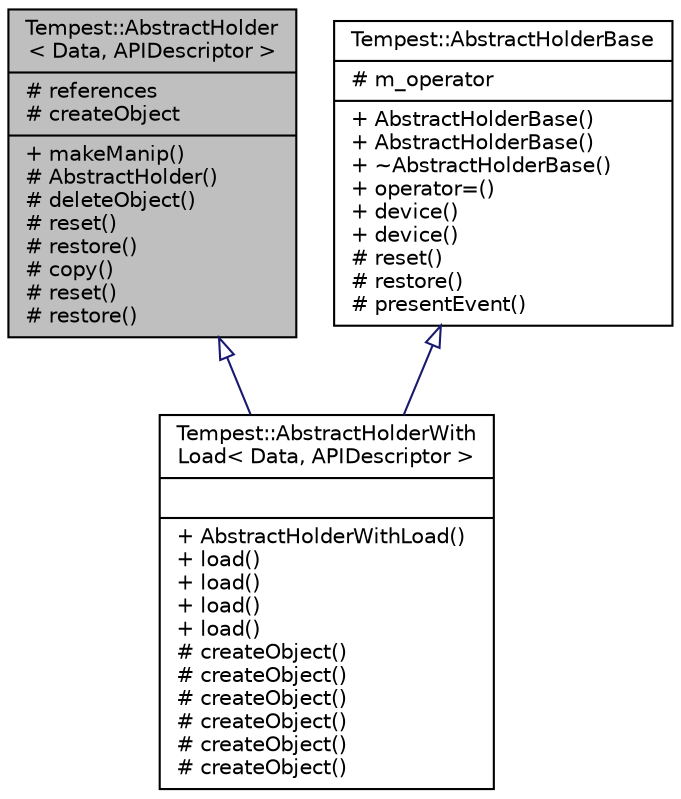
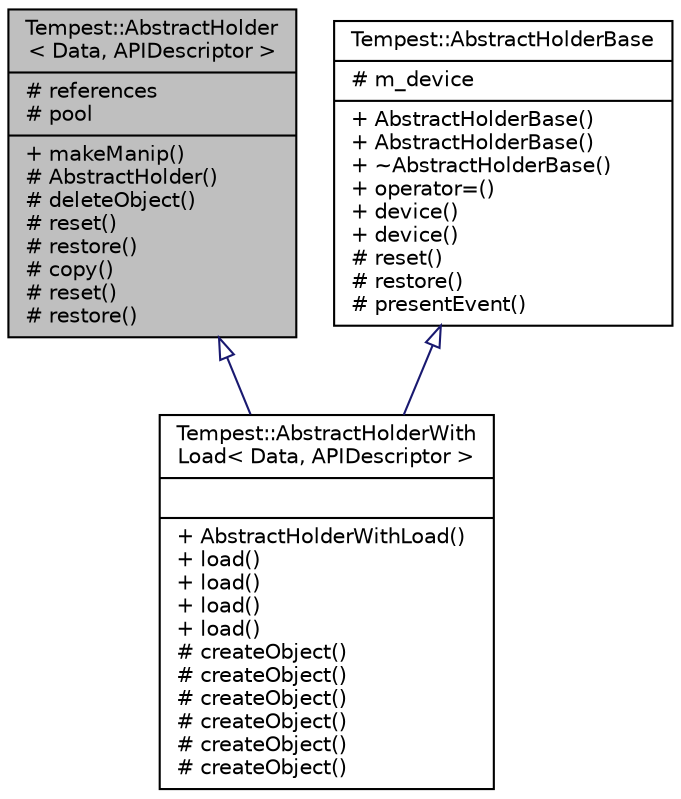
  digraph {
    node [color=black fillcolor=white fontname=Helvetica fontsize=10 shape=record style=filled]
    edge [arrowtail=onormal color=midnightblue dir=back fontname=Helvetica fontsize=10 labelfontname=Helvetica labelfontsize=10 style=solid]
-   n1 [fillcolor=grey75 fontcolor=black height=0.2 label="{Tempest::AbstractHolder\l\< Data, APIDescriptor \>\n|# references\l# createObject\l|+ makeManip()\l# AbstractHolder()\l# deleteObject()\l# reset()\l# restore()\l# copy()\l# reset()\l# restore()\l}" width=0.4]
+   n1 [fillcolor=grey75 fontcolor=black height=0.2 label="{Tempest::AbstractHolder\l\< Data, APIDescriptor \>\n|# references\l# pool\l|+ makeManip()\l# AbstractHolder()\l# deleteObject()\l# reset()\l# restore()\l# copy()\l# reset()\l# restore()\l}" width=0.4]
    n2 [height=0.2 label="{Tempest::AbstractHolderWith\lLoad\< Data, APIDescriptor \>\n||+ AbstractHolderWithLoad()\l+ load()\l+ load()\l+ load()\l+ load()\l# createObject()\l# createObject()\l# createObject()\l# createObject()\l# createObject()\l# createObject()\l}" width=0.4]
-   n3 [height=0.2 label="{Tempest::AbstractHolderBase\n|# m_operator\l|+ AbstractHolderBase()\l+ AbstractHolderBase()\l+ ~AbstractHolderBase()\l+ operator=()\l+ device()\l+ device()\l# reset()\l# restore()\l# presentEvent()\l}" width=0.4]
+   n3 [height=0.2 label="{Tempest::AbstractHolderBase\n|# m_device\l|+ AbstractHolderBase()\l+ AbstractHolderBase()\l+ ~AbstractHolderBase()\l+ operator=()\l+ device()\l+ device()\l# reset()\l# restore()\l# presentEvent()\l}" width=0.4]
    n1 -> n2
    n3 -> n2
  }
